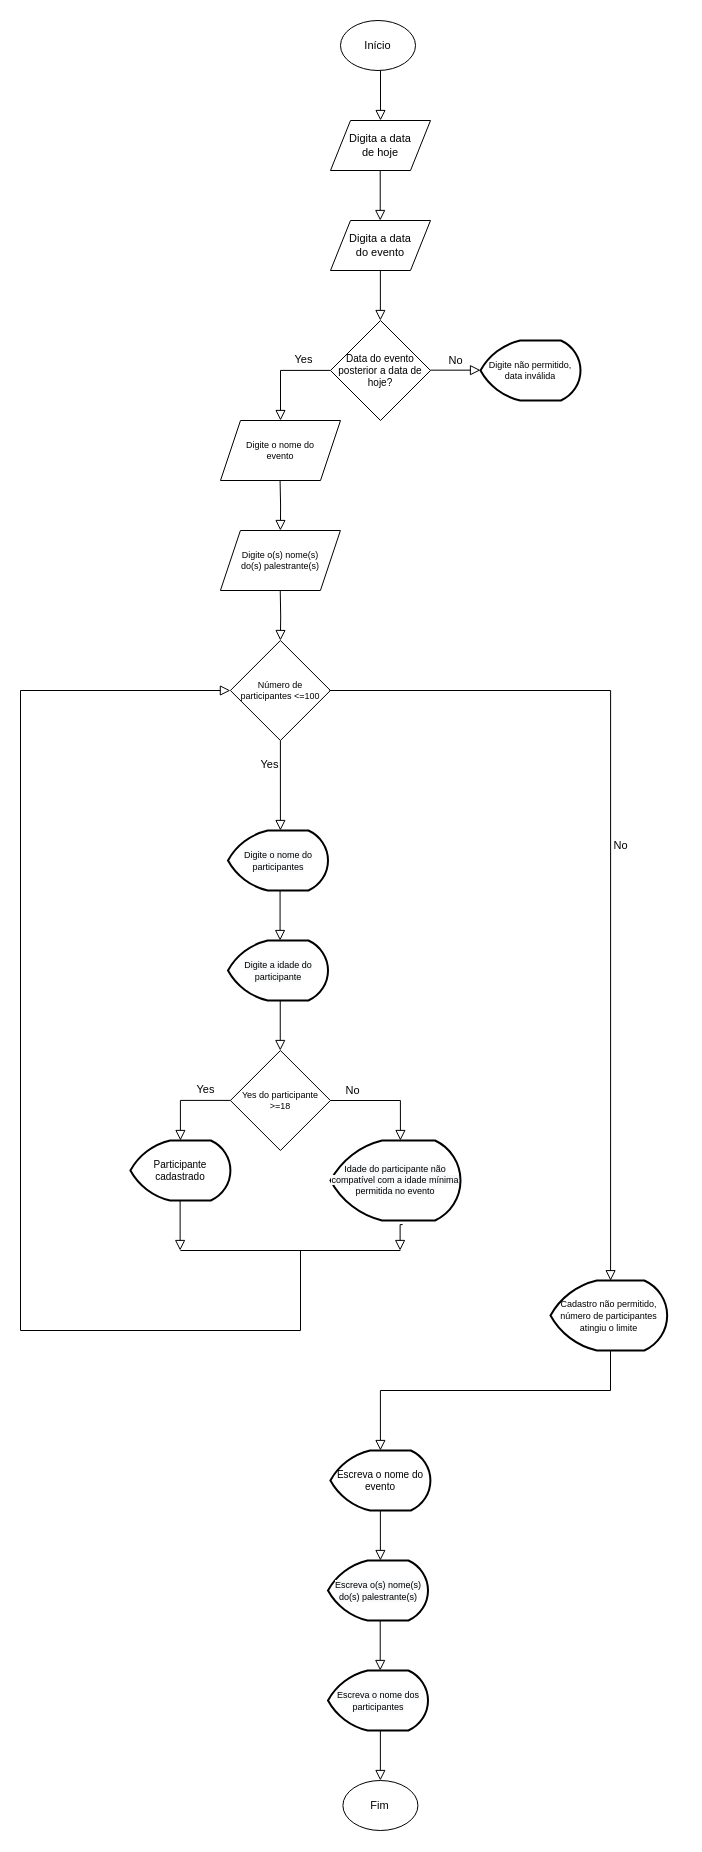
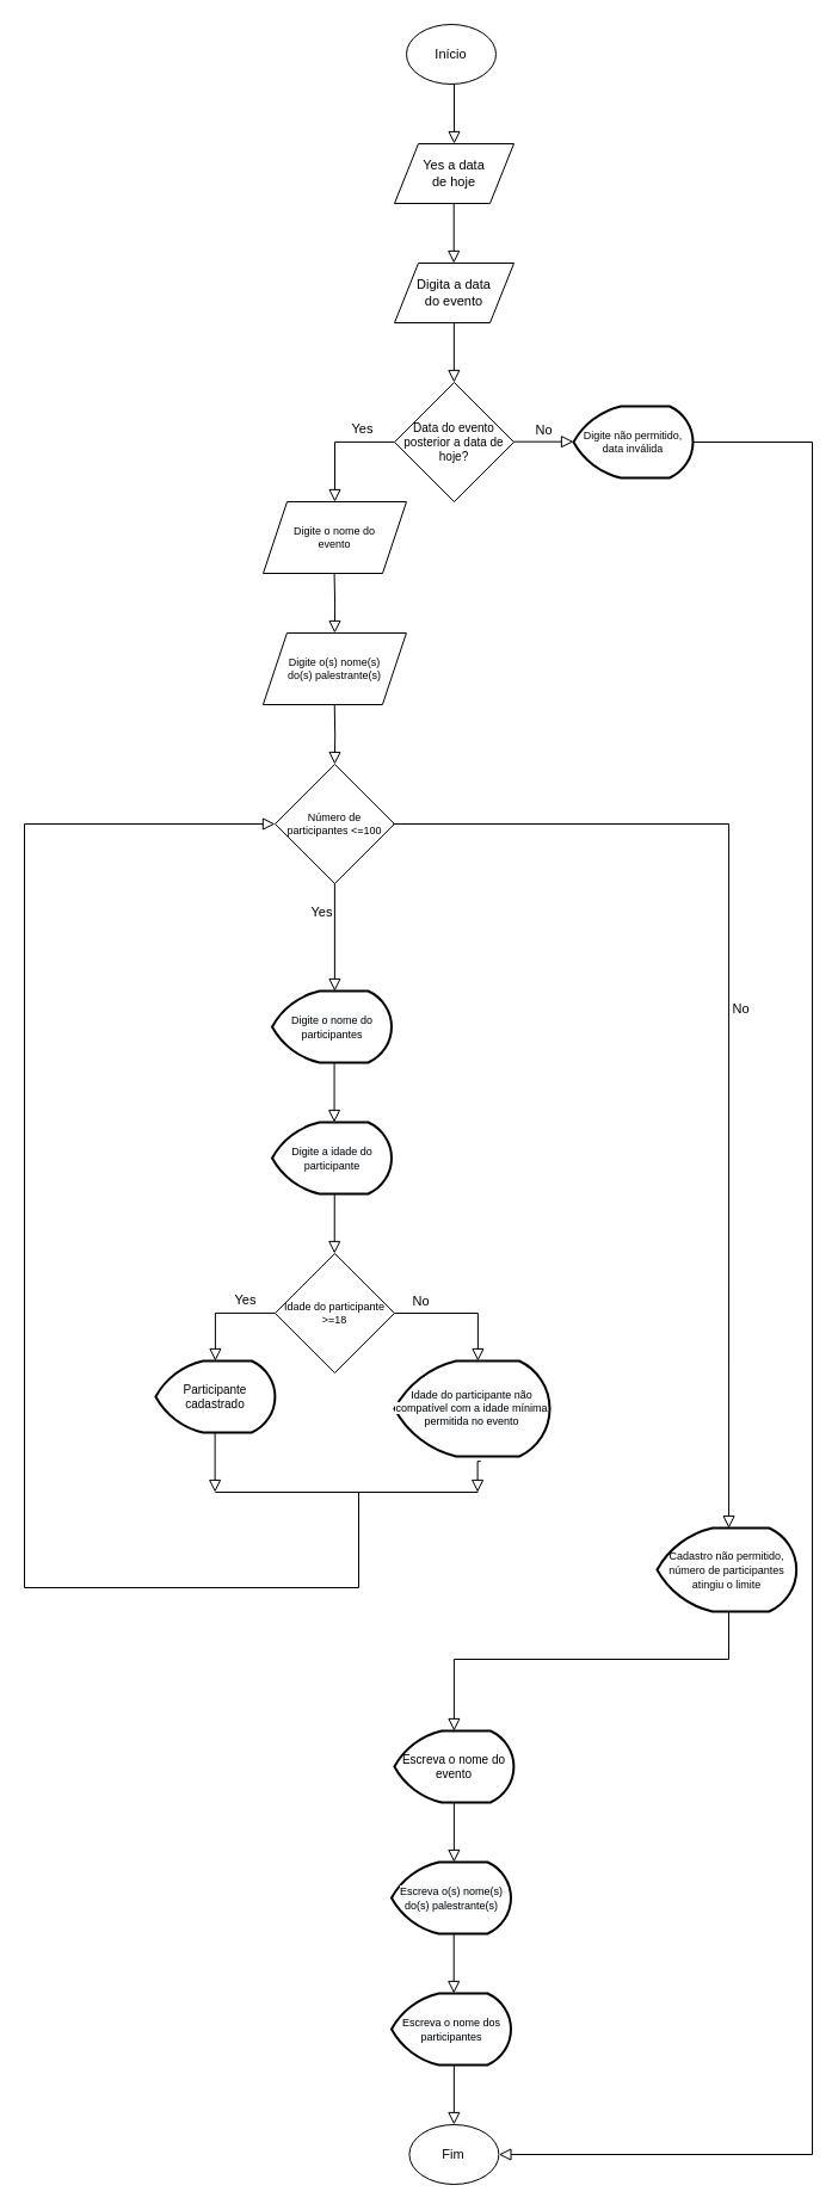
  <mxCell id="0" />
  <mxCell id="1" parent="0" />
  <mxCell id="2" value="Início" style="ellipse;whiteSpace=wrap;html=1;fontSize=11;" parent="1" vertex="1"><mxGeometry x="340" y="20" width="75" height="50" as="geometry" /></mxCell>
  <mxCell id="3" value="" style="rounded=0;html=1;jettySize=auto;orthogonalLoop=1;fontSize=11;endArrow=block;endFill=0;endSize=8;strokeWidth=1;shadow=0;labelBackgroundColor=none;edgeStyle=orthogonalEdgeStyle;" parent="1" edge="1"><mxGeometry relative="1" as="geometry"><mxPoint x="380" y="70" as="sourcePoint" /><mxPoint x="380" y="120" as="targetPoint" /></mxGeometry></mxCell>
- <mxCell id="4" value="Digita a data &lt;br style=&quot;font-size: 11px;&quot;&gt;de hoje" style="shape=parallelogram;perimeter=parallelogramPerimeter;whiteSpace=wrap;html=1;fixedSize=1;fontSize=11;" parent="1" vertex="1"><mxGeometry x="330" y="120" width="100" height="50" as="geometry" /></mxCell>
+ <mxCell id="4" value="Yes a data &lt;br style=&quot;font-size: 11px;&quot;&gt;de hoje" style="shape=parallelogram;perimeter=parallelogramPerimeter;whiteSpace=wrap;html=1;fixedSize=1;fontSize=11;" parent="1" vertex="1"><mxGeometry x="330" y="120" width="100" height="50" as="geometry" /></mxCell>
  <mxCell id="5" value="" style="rounded=0;html=1;jettySize=auto;orthogonalLoop=1;fontSize=11;endArrow=block;endFill=0;endSize=8;strokeWidth=1;shadow=0;labelBackgroundColor=none;edgeStyle=orthogonalEdgeStyle;" parent="1" edge="1"><mxGeometry relative="1" as="geometry"><mxPoint x="379.71" y="170" as="sourcePoint" /><mxPoint x="379.71" y="220" as="targetPoint" /></mxGeometry></mxCell>
  <mxCell id="6" value="Digita a data &lt;br style=&quot;font-size: 11px&quot;&gt;do evento" style="shape=parallelogram;perimeter=parallelogramPerimeter;whiteSpace=wrap;html=1;fixedSize=1;fontSize=11;" parent="1" vertex="1"><mxGeometry x="330" y="220" width="100" height="50" as="geometry" /></mxCell>
  <mxCell id="7" value="" style="rounded=0;html=1;jettySize=auto;orthogonalLoop=1;fontSize=11;endArrow=block;endFill=0;endSize=8;strokeWidth=1;shadow=0;labelBackgroundColor=none;edgeStyle=orthogonalEdgeStyle;" parent="1" edge="1"><mxGeometry relative="1" as="geometry"><mxPoint x="379.86" y="270" as="sourcePoint" /><mxPoint x="379.86" y="320" as="targetPoint" /></mxGeometry></mxCell>
  <mxCell id="8" value="Data do evento posterior a data de hoje?" style="rhombus;whiteSpace=wrap;html=1;fontSize=10;" parent="1" vertex="1"><mxGeometry x="330" y="320" width="100" height="100" as="geometry" /></mxCell>
  <mxCell id="9" value="No" style="edgeStyle=orthogonalEdgeStyle;rounded=0;html=1;jettySize=auto;orthogonalLoop=1;fontSize=11;endArrow=block;endFill=0;endSize=8;strokeWidth=1;shadow=0;labelBackgroundColor=none;" parent="1" edge="1"><mxGeometry y="10" relative="1" as="geometry"><mxPoint as="offset" /><mxPoint x="430" y="369.66" as="sourcePoint" /><mxPoint x="480" y="369.66" as="targetPoint" /></mxGeometry></mxCell>
  <mxCell id="10" value="Yes" style="rounded=0;html=1;jettySize=auto;orthogonalLoop=1;fontSize=11;endArrow=block;endFill=0;endSize=8;strokeWidth=1;shadow=0;labelBackgroundColor=none;edgeStyle=orthogonalEdgeStyle;exitX=-0.042;exitY=0.509;exitDx=0;exitDy=0;exitPerimeter=0;" parent="1" edge="1"><mxGeometry x="-0.456" y="-11" relative="1" as="geometry"><mxPoint as="offset" /><mxPoint x="329.8" y="369.9" as="sourcePoint" /><mxPoint x="280" y="420" as="targetPoint" /><Array as="points"><mxPoint x="280" y="370" /><mxPoint x="280" y="420" /></Array></mxGeometry></mxCell>
  <mxCell id="11" value="Digite não permitido, data inválida" style="strokeWidth=2;html=1;shape=mxgraph.flowchart.display;whiteSpace=wrap;fontSize=9;" parent="1" vertex="1"><mxGeometry x="480" y="340" width="100" height="60" as="geometry" /></mxCell>
  <mxCell id="12" value="Número de participantes &amp;lt;=100" style="rhombus;whiteSpace=wrap;html=1;fontSize=9;" parent="1" vertex="1"><mxGeometry x="229.91" y="640" width="100" height="100" as="geometry" /></mxCell>
  <mxCell id="13" value="No" style="edgeStyle=orthogonalEdgeStyle;rounded=0;html=1;jettySize=auto;orthogonalLoop=1;fontSize=11;endArrow=block;endFill=0;endSize=8;strokeWidth=1;shadow=0;labelBackgroundColor=none;entryX=0.515;entryY=0.003;entryDx=0;entryDy=0;entryPerimeter=0;" parent="1" target="35" edge="1"><mxGeometry y="10" relative="1" as="geometry"><mxPoint as="offset" /><mxPoint x="328.91" y="690" as="sourcePoint" /><mxPoint x="610" y="1270" as="targetPoint" /><Array as="points"><mxPoint x="610" y="690" /></Array></mxGeometry></mxCell>
  <mxCell id="14" value="Digite o(s) nome(s) &lt;br&gt;do(s) palestrante(s)" style="shape=parallelogram;perimeter=parallelogramPerimeter;whiteSpace=wrap;html=1;fixedSize=1;fontSize=9;" parent="1" vertex="1"><mxGeometry x="219.91" y="530" width="120" height="60" as="geometry" /></mxCell>
  <mxCell id="15" value="" style="rounded=0;html=1;jettySize=auto;orthogonalLoop=1;fontSize=11;endArrow=block;endFill=0;endSize=8;strokeWidth=1;shadow=0;labelBackgroundColor=none;edgeStyle=orthogonalEdgeStyle;entryX=0.5;entryY=0;entryDx=0;entryDy=0;" parent="1" target="12" edge="1"><mxGeometry relative="1" as="geometry"><mxPoint x="279.74" y="590" as="sourcePoint" /><mxPoint x="280" y="630" as="targetPoint" /></mxGeometry></mxCell>
  <mxCell id="16" value="Yes" style="rounded=0;html=1;jettySize=auto;orthogonalLoop=1;fontSize=11;endArrow=block;endFill=0;endSize=8;strokeWidth=1;shadow=0;labelBackgroundColor=none;edgeStyle=orthogonalEdgeStyle;exitX=0.5;exitY=1;exitDx=0;exitDy=0;" parent="1" source="12" edge="1"><mxGeometry x="-0.456" y="-11" relative="1" as="geometry"><mxPoint as="offset" /><mxPoint x="304.81" y="810" as="sourcePoint" /><mxPoint x="279.91" y="830" as="targetPoint" /><Array as="points"><mxPoint x="279.91" y="830" /><mxPoint x="279.91" y="830" /></Array></mxGeometry></mxCell>
  <mxCell id="17" value="" style="rounded=0;html=1;jettySize=auto;orthogonalLoop=1;fontSize=11;endArrow=block;endFill=0;endSize=8;strokeWidth=1;shadow=0;labelBackgroundColor=none;edgeStyle=orthogonalEdgeStyle;" parent="1" edge="1"><mxGeometry relative="1" as="geometry"><mxPoint x="279.57" y="890" as="sourcePoint" /><mxPoint x="279.57" y="940" as="targetPoint" /></mxGeometry></mxCell>
  <mxCell id="18" value="" style="rounded=0;html=1;jettySize=auto;orthogonalLoop=1;fontSize=11;endArrow=block;endFill=0;endSize=8;strokeWidth=1;shadow=0;labelBackgroundColor=none;edgeStyle=orthogonalEdgeStyle;" parent="1" edge="1"><mxGeometry relative="1" as="geometry"><mxPoint x="279.74" y="1000" as="sourcePoint" /><mxPoint x="279.74" y="1050" as="targetPoint" /></mxGeometry></mxCell>
- <mxCell id="19" value="Yes do participante &amp;gt;=18" style="rhombus;whiteSpace=wrap;html=1;fontSize=9;" parent="1" vertex="1"><mxGeometry x="229.91" y="1050" width="100" height="100" as="geometry" /></mxCell>
+ <mxCell id="19" value="Idade do participante &amp;gt;=18" style="rhombus;whiteSpace=wrap;html=1;fontSize=9;" parent="1" vertex="1"><mxGeometry x="229.91" y="1050" width="100" height="100" as="geometry" /></mxCell>
  <mxCell id="20" value="No" style="edgeStyle=orthogonalEdgeStyle;rounded=0;html=1;jettySize=auto;orthogonalLoop=1;fontSize=11;endArrow=block;endFill=0;endSize=8;strokeWidth=1;shadow=0;labelBackgroundColor=none;" parent="1" edge="1"><mxGeometry x="-0.601" y="10" relative="1" as="geometry"><mxPoint as="offset" /><mxPoint x="329.91" y="1100" as="sourcePoint" /><mxPoint x="399.91" y="1140" as="targetPoint" /><Array as="points"><mxPoint x="399.91" y="1100" /></Array></mxGeometry></mxCell>
  <mxCell id="21" value="Yes" style="rounded=0;html=1;jettySize=auto;orthogonalLoop=1;fontSize=11;endArrow=block;endFill=0;endSize=8;strokeWidth=1;shadow=0;labelBackgroundColor=none;edgeStyle=orthogonalEdgeStyle;exitX=-0.042;exitY=0.509;exitDx=0;exitDy=0;exitPerimeter=0;" parent="1" edge="1"><mxGeometry x="-0.456" y="-11" relative="1" as="geometry"><mxPoint as="offset" /><mxPoint x="229.91" y="1099.9" as="sourcePoint" /><mxPoint x="179.91" y="1140" as="targetPoint" /><Array as="points"><mxPoint x="179.91" y="1100" /></Array></mxGeometry></mxCell>
  <mxCell id="22" value="" style="rounded=0;html=1;jettySize=auto;orthogonalLoop=1;fontSize=11;endArrow=block;endFill=0;endSize=8;strokeWidth=1;shadow=0;labelBackgroundColor=none;edgeStyle=orthogonalEdgeStyle;" parent="1" edge="1"><mxGeometry relative="1" as="geometry"><mxPoint x="179.62" y="1200" as="sourcePoint" /><mxPoint x="179.62" y="1250" as="targetPoint" /></mxGeometry></mxCell>
  <mxCell id="23" value="" style="rounded=0;html=1;jettySize=auto;orthogonalLoop=1;fontSize=11;endArrow=block;endFill=0;endSize=8;strokeWidth=1;shadow=0;labelBackgroundColor=none;edgeStyle=orthogonalEdgeStyle;exitX=0.555;exitY=1.051;exitDx=0;exitDy=0;exitPerimeter=0;" parent="1" edge="1" source="34"><mxGeometry relative="1" as="geometry"><mxPoint x="399.62" y="1200" as="sourcePoint" /><mxPoint x="399.62" y="1250" as="targetPoint" /></mxGeometry></mxCell>
  <mxCell id="24" value="" style="endArrow=none;html=1;rounded=0;fontSize=9;" parent="1" edge="1"><mxGeometry width="50" height="50" relative="1" as="geometry"><mxPoint x="179.91" y="1250" as="sourcePoint" /><mxPoint x="399.91" y="1250" as="targetPoint" /></mxGeometry></mxCell>
  <mxCell id="25" value="" style="rounded=0;html=1;jettySize=auto;orthogonalLoop=1;fontSize=11;endArrow=block;endFill=0;endSize=8;strokeWidth=1;shadow=0;labelBackgroundColor=none;edgeStyle=orthogonalEdgeStyle;entryX=0;entryY=0.5;entryDx=0;entryDy=0;" parent="1" target="12" edge="1"><mxGeometry relative="1" as="geometry"><mxPoint x="300" y="1250" as="sourcePoint" /><mxPoint x="19.91" y="670" as="targetPoint" /><Array as="points"><mxPoint x="300" y="1250" /><mxPoint x="300" y="1330" /><mxPoint x="20" y="1330" /><mxPoint x="20" y="690" /></Array></mxGeometry></mxCell>
  <mxCell id="26" value="Fim" style="ellipse;whiteSpace=wrap;html=1;fontSize=11;" parent="1" vertex="1"><mxGeometry x="342.41" y="1780" width="75" height="50" as="geometry" /></mxCell>
  <mxCell id="27" value="" style="rounded=0;html=1;jettySize=auto;orthogonalLoop=1;fontSize=11;endArrow=block;endFill=0;endSize=8;strokeWidth=1;shadow=0;labelBackgroundColor=none;edgeStyle=orthogonalEdgeStyle;exitX=0.5;exitY=1;exitDx=0;exitDy=0;exitPerimeter=0;" parent="1" edge="1" source="35"><mxGeometry relative="1" as="geometry"><mxPoint x="620" y="1360" as="sourcePoint" /><mxPoint x="379.91" y="1450" as="targetPoint" /><Array as="points"><mxPoint x="610" y="1350" /><mxPoint x="610" y="1390" /><mxPoint x="380" y="1390" /></Array></mxGeometry></mxCell>
  <mxCell id="28" value="Digite o nome do &lt;br&gt;evento" style="shape=parallelogram;perimeter=parallelogramPerimeter;whiteSpace=wrap;html=1;fixedSize=1;fontSize=9;" parent="1" vertex="1"><mxGeometry x="220" y="420" width="120" height="60" as="geometry" /></mxCell>
  <mxCell id="29" value="" style="rounded=0;html=1;jettySize=auto;orthogonalLoop=1;fontSize=11;endArrow=block;endFill=0;endSize=8;strokeWidth=1;shadow=0;labelBackgroundColor=none;edgeStyle=orthogonalEdgeStyle;entryX=0.5;entryY=0;entryDx=0;entryDy=0;" parent="1" target="14" edge="1"><mxGeometry relative="1" as="geometry"><mxPoint x="279.57" y="480" as="sourcePoint" /><mxPoint x="280" y="520" as="targetPoint" /></mxGeometry></mxCell>
  <mxCell id="30" value="" style="rounded=0;html=1;jettySize=auto;orthogonalLoop=1;fontSize=11;endArrow=block;endFill=0;endSize=8;strokeWidth=1;shadow=0;labelBackgroundColor=none;edgeStyle=orthogonalEdgeStyle;" parent="1" edge="1"><mxGeometry relative="1" as="geometry"><mxPoint x="379.88" y="1510" as="sourcePoint" /><mxPoint x="379.88" y="1560" as="targetPoint" /></mxGeometry></mxCell>
  <mxCell id="31" value="" style="rounded=0;html=1;jettySize=auto;orthogonalLoop=1;fontSize=11;endArrow=block;endFill=0;endSize=8;strokeWidth=1;shadow=0;labelBackgroundColor=none;edgeStyle=orthogonalEdgeStyle;" parent="1" edge="1"><mxGeometry relative="1" as="geometry"><mxPoint x="379.71" y="1620" as="sourcePoint" /><mxPoint x="379.71" y="1670" as="targetPoint" /></mxGeometry></mxCell>
  <mxCell id="32" value="" style="rounded=0;html=1;jettySize=auto;orthogonalLoop=1;fontSize=11;endArrow=block;endFill=0;endSize=8;strokeWidth=1;shadow=0;labelBackgroundColor=none;edgeStyle=orthogonalEdgeStyle;" parent="1" edge="1"><mxGeometry relative="1" as="geometry"><mxPoint x="379.86" y="1730" as="sourcePoint" /><mxPoint x="379.86" y="1780" as="targetPoint" /></mxGeometry></mxCell>
  <mxCell id="33" value="Participante cadastrado" style="strokeWidth=2;html=1;shape=mxgraph.flowchart.display;whiteSpace=wrap;fontSize=10;" vertex="1" parent="1"><mxGeometry x="129.91" y="1140" width="100" height="60" as="geometry" /></mxCell>
  <mxCell id="34" value="&#10;&#10;&lt;span style=&quot;color: rgb(0, 0, 0); font-family: helvetica; font-size: 9px; font-style: normal; font-weight: 400; letter-spacing: normal; text-align: center; text-indent: 0px; text-transform: none; word-spacing: 0px; background-color: rgb(248, 249, 250); display: inline; float: none;&quot;&gt;Idade do participante não compatível com a idade mínima permitida no evento&lt;/span&gt;&#10;&#10;" style="strokeWidth=2;html=1;shape=mxgraph.flowchart.display;whiteSpace=wrap;fontSize=9;" vertex="1" parent="1"><mxGeometry x="330" y="1140" width="130" height="80" as="geometry" /></mxCell>
  <mxCell id="35" value="&lt;span style=&quot;font-size: 9px&quot;&gt;Cadastro não permitido, número de participantes atingiu o limite&lt;/span&gt;" style="strokeWidth=2;html=1;shape=mxgraph.flowchart.display;whiteSpace=wrap;fontSize=10;" vertex="1" parent="1"><mxGeometry x="550" y="1280" width="116.67" height="70" as="geometry" /></mxCell>
  <mxCell id="36" value="Escreva o nome do evento" style="strokeWidth=2;html=1;shape=mxgraph.flowchart.display;whiteSpace=wrap;fontSize=10;" vertex="1" parent="1"><mxGeometry x="329.91" y="1450" width="100" height="60" as="geometry" /></mxCell>
  <mxCell id="37" value="&#10;&#10;&lt;span style=&quot;color: rgb(0, 0, 0); font-family: helvetica; font-size: 9px; font-style: normal; font-weight: 400; letter-spacing: normal; text-align: center; text-indent: 0px; text-transform: none; word-spacing: 0px; background-color: rgb(248, 249, 250); display: inline; float: none;&quot;&gt;Escreva o(s) nome(s) do(s) palestrante(s)&lt;/span&gt;&#10;&#10;" style="strokeWidth=2;html=1;shape=mxgraph.flowchart.display;whiteSpace=wrap;fontSize=10;" vertex="1" parent="1"><mxGeometry x="327.5" y="1560" width="100" height="60" as="geometry" /></mxCell>
  <mxCell id="38" value="&#10;&#10;&lt;span style=&quot;color: rgb(0, 0, 0); font-family: helvetica; font-size: 9px; font-style: normal; font-weight: 400; letter-spacing: normal; text-align: center; text-indent: 0px; text-transform: none; word-spacing: 0px; background-color: rgb(248, 249, 250); display: inline; float: none;&quot;&gt;Escreva o nome dos participantes&lt;/span&gt;&#10;&#10;" style="strokeWidth=2;html=1;shape=mxgraph.flowchart.display;whiteSpace=wrap;fontSize=10;" vertex="1" parent="1"><mxGeometry x="327.5" y="1670" width="100" height="60" as="geometry" /></mxCell>
  <mxCell id="39" value="&#10;&#10;&lt;span style=&quot;color: rgb(0, 0, 0); font-family: helvetica; font-size: 9px; font-style: normal; font-weight: 400; letter-spacing: normal; text-align: center; text-indent: 0px; text-transform: none; word-spacing: 0px; background-color: rgb(248, 249, 250); display: inline; float: none;&quot;&gt;Digite o nome do participantes&lt;/span&gt;&#10;&#10;" style="strokeWidth=2;html=1;shape=mxgraph.flowchart.display;whiteSpace=wrap;fontSize=10;" vertex="1" parent="1"><mxGeometry x="227.5" y="830" width="100" height="60" as="geometry" /></mxCell>
  <mxCell id="40" value="&#10;&#10;&lt;span style=&quot;color: rgb(0, 0, 0); font-family: helvetica; font-size: 9px; font-style: normal; font-weight: 400; letter-spacing: normal; text-align: center; text-indent: 0px; text-transform: none; word-spacing: 0px; background-color: rgb(248, 249, 250); display: inline; float: none;&quot;&gt;Digite a idade do participante&lt;/span&gt;&#10;&#10;" style="strokeWidth=2;html=1;shape=mxgraph.flowchart.display;whiteSpace=wrap;fontSize=10;" vertex="1" parent="1"><mxGeometry x="227.5" y="940" width="100" height="60" as="geometry" /></mxCell>
+ <mxCell id="41" value="" style="rounded=0;html=1;jettySize=auto;orthogonalLoop=1;fontSize=11;endArrow=block;endFill=0;endSize=8;strokeWidth=1;shadow=0;labelBackgroundColor=none;edgeStyle=orthogonalEdgeStyle;exitX=1;exitY=0.5;exitDx=0;exitDy=0;exitPerimeter=0;entryX=1;entryY=0.5;entryDx=0;entryDy=0;" edge="1" parent="1" source="11" target="26"><mxGeometry relative="1" as="geometry"><mxPoint x="620" y="370" as="sourcePoint" /><mxPoint x="420" y="1811" as="targetPoint" /><Array as="points"><mxPoint x="680" y="370" /><mxPoint x="680" y="1805" /></Array></mxGeometry></mxCell>
